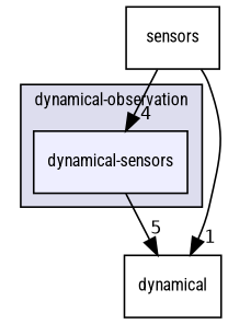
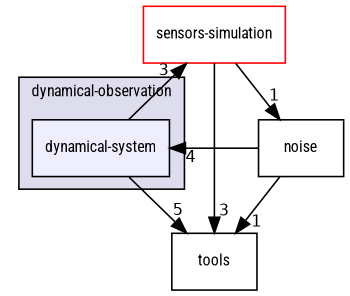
  digraph {
    compound=true
    fontname="Roboto Condensed"
    node [fontname="Roboto Condensed" fontsize=10 shape=box]
    edge [fontname="Roboto Condensed" headlabel=3 labeldistance=1.5 labelfontname=Helvetica labelfontsize=10]
-   n1 [fillcolor="#eeeeff" label="dynamical-sensors" pencolor=black style=filled]
-   n2 [label=dynamical]
-   n4 [label=sensors]
+   n1 [fillcolor="#eeeeff" label="dynamical-system" pencolor=black style=filled]
+   n2 [label=tools]
+   n3 [color=red fillcolor=white label="sensors-simulation" style=filled]
+   n4 [label=noise]
    subgraph cluster_1 {
      bgcolor="#ddddee"
      fontsize=10
      label="dynamical-observation"
      pencolor=black
      n1
    }
    n1 -> n2 [headlabel=5]
+   n1 -> n3
+   n3 -> n2
+   n3 -> n4 [headlabel=1]
    n4 -> n1 [headlabel=4]
    n4 -> n2 [headlabel=1]
  }
